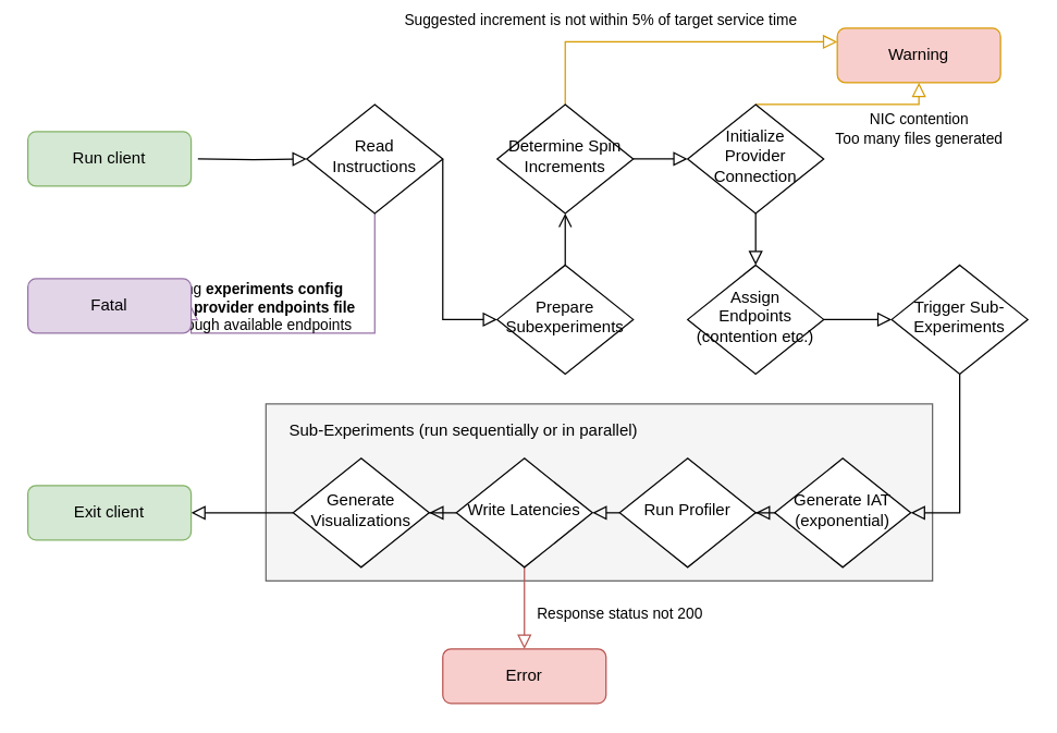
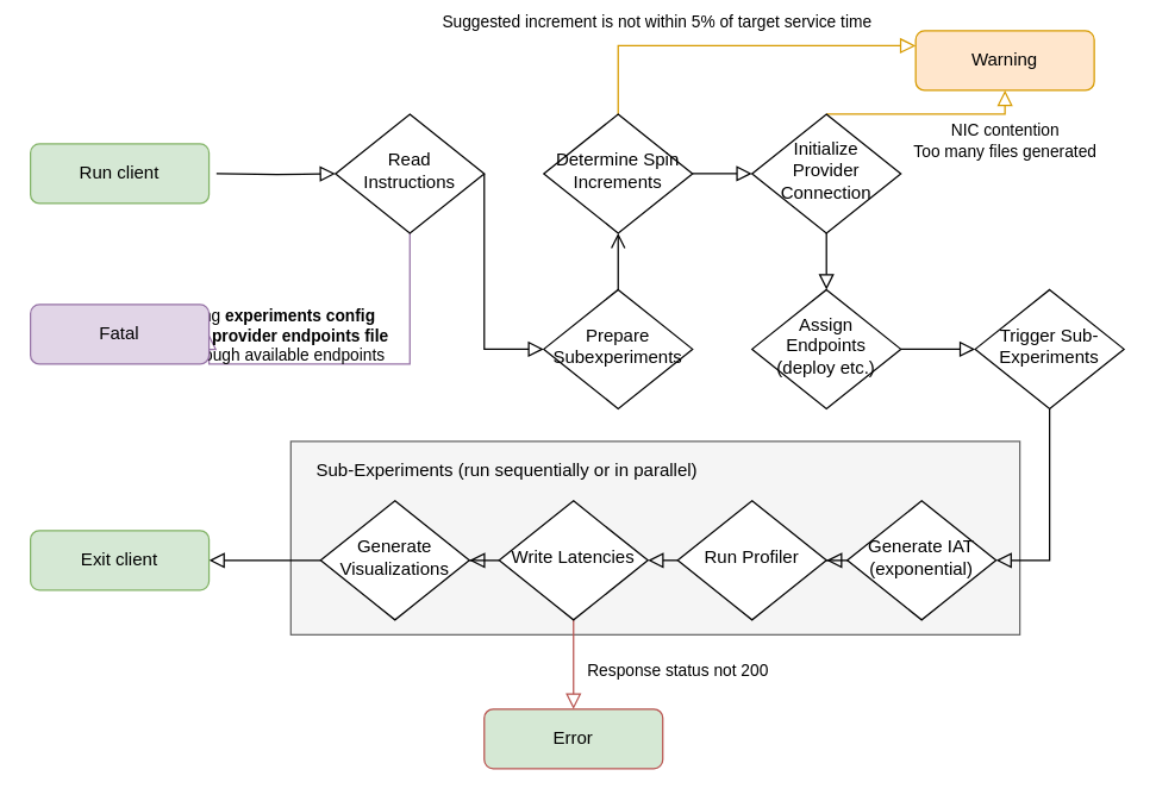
  <mxCell id="0" />
  <mxCell id="1" parent="0" />
  <mxCell id="2" value="&lt;div align=&quot;left&quot;&gt;&lt;br&gt;&lt;/div&gt;" style="rounded=0;whiteSpace=wrap;html=1;labelBackgroundColor=none;fillColor=#f5f5f5;strokeColor=#666666;fontColor=#333333;" parent="1" vertex="1"><mxGeometry x="195" y="296" width="490" height="130" as="geometry" /></mxCell>
  <mxCell id="3" value="" style="rounded=0;html=1;jettySize=auto;orthogonalLoop=1;fontSize=11;endArrow=block;endFill=0;endSize=8;strokeWidth=1;shadow=0;labelBackgroundColor=none;edgeStyle=orthogonalEdgeStyle;entryX=0;entryY=0.5;entryDx=0;entryDy=0;" parent="1" target="8" edge="1"><mxGeometry relative="1" as="geometry"><mxPoint x="145" y="116" as="sourcePoint" /></mxGeometry></mxCell>
  <mxCell id="4" value="Run client" style="rounded=1;whiteSpace=wrap;html=1;fontSize=12;glass=0;strokeWidth=1;shadow=0;fillColor=#d5e8d4;strokeColor=#82b366;" parent="1" vertex="1"><mxGeometry x="20" y="96" width="120" height="40" as="geometry" /></mxCell>
  <mxCell id="5" value="Missing &lt;b&gt;experiments config&lt;/b&gt;&lt;div&gt;Missing &lt;b&gt;provider endpoints file&lt;/b&gt;&lt;br&gt;&lt;/div&gt;&lt;div&gt;Not enough available endpoints&lt;br&gt;&lt;/div&gt;" style="edgeStyle=orthogonalEdgeStyle;rounded=0;html=1;jettySize=auto;orthogonalLoop=1;fontSize=11;endArrow=block;endFill=0;endSize=8;strokeWidth=1;shadow=0;labelBackgroundColor=none;entryX=1;entryY=0.5;entryDx=0;entryDy=0;exitX=0.5;exitY=1;exitDx=0;exitDy=0;fillColor=#e1d5e7;strokeColor=#9673a6;" parent="1" source="8" target="9" edge="1"><mxGeometry x="1" y="-51" relative="1" as="geometry"><mxPoint x="-10" y="1" as="offset" /><mxPoint x="155" y="236" as="targetPoint" /><Array as="points"><mxPoint x="275" y="244" /></Array></mxGeometry></mxCell>
  <mxCell id="6" value="&lt;div&gt;NIC contention&lt;/div&gt;&lt;div&gt;Too many files generated&lt;br&gt;&lt;/div&gt;" style="edgeStyle=orthogonalEdgeStyle;rounded=0;orthogonalLoop=1;jettySize=auto;html=1;labelBackgroundColor=none;endArrow=block;endFill=0;endSize=8;startSize=8;entryX=0.5;entryY=1;entryDx=0;entryDy=0;exitX=0.5;exitY=0;exitDx=0;exitDy=0;fillColor=#ffe6cc;strokeColor=#d79b00;" parent="1" source="32" target="13" edge="1"><mxGeometry x="0.765" y="-18" relative="1" as="geometry"><Array as="points"><mxPoint x="675" y="76" /></Array><mxPoint x="-18" y="18" as="offset" /><mxPoint x="585" y="174" as="sourcePoint" /></mxGeometry></mxCell>
  <mxCell id="7" value="" style="edgeStyle=orthogonalEdgeStyle;rounded=0;orthogonalLoop=1;jettySize=auto;html=1;labelBackgroundColor=none;startSize=8;endArrow=block;endFill=0;endSize=8;fontColor=#000000;entryX=0;entryY=0.5;entryDx=0;entryDy=0;exitX=1;exitY=0.5;exitDx=0;exitDy=0;" parent="1" source="8" target="16" edge="1"><mxGeometry relative="1" as="geometry"><Array as="points"><mxPoint x="325" y="116" /><mxPoint x="325" y="206" /></Array></mxGeometry></mxCell>
  <mxCell id="8" value="Read Instructions" style="rhombus;whiteSpace=wrap;html=1;shadow=0;fontFamily=Helvetica;fontSize=12;align=center;strokeWidth=1;spacing=6;spacingTop=-4;" parent="1" vertex="1"><mxGeometry x="225" y="76" width="100" height="80" as="geometry" /></mxCell>
  <mxCell id="9" value="Fatal" style="rounded=1;whiteSpace=wrap;html=1;fontSize=12;glass=0;strokeWidth=1;shadow=0;fillColor=#e1d5e7;strokeColor=#9673a6;" parent="1" vertex="1"><mxGeometry x="20" y="204" width="120" height="40" as="geometry" /></mxCell>
  <mxCell id="10" value="" style="edgeStyle=orthogonalEdgeStyle;rounded=0;orthogonalLoop=1;jettySize=auto;html=1;labelBackgroundColor=none;startSize=8;endArrow=block;endFill=0;endSize=8;fontColor=#000000;exitX=0.5;exitY=1;exitDx=0;exitDy=0;entryX=1;entryY=0.5;entryDx=0;entryDy=0;" parent="1" source="11" target="18" edge="1"><mxGeometry relative="1" as="geometry"><mxPoint x="705" y="296" as="sourcePoint" /><Array as="points"><mxPoint x="705" y="376" /></Array></mxGeometry></mxCell>
  <mxCell id="11" value="Trigger Sub-Experiments" style="rhombus;whiteSpace=wrap;html=1;shadow=0;fontFamily=Helvetica;fontSize=12;align=center;strokeWidth=1;spacing=6;spacingTop=-4;" parent="1" vertex="1"><mxGeometry x="655" y="194" width="100" height="80" as="geometry" /></mxCell>
- <mxCell id="12" value="Error" style="rounded=1;whiteSpace=wrap;html=1;fontSize=12;glass=0;strokeWidth=1;shadow=0;fillColor=#f8cecc;strokeColor=#b85450;" parent="1" vertex="1"><mxGeometry x="325" y="476" width="120" height="40" as="geometry" /></mxCell>
- <mxCell id="13" value="Warning" style="rounded=1;whiteSpace=wrap;html=1;fontSize=12;glass=0;strokeWidth=1;shadow=0;labelBackgroundColor=none;fillColor=#f8cecc;strokeColor=#d79b00;" parent="1" vertex="1"><mxGeometry x="615" y="20" width="120" height="40" as="geometry" /></mxCell>
+ <mxCell id="12" value="Error" style="rounded=1;whiteSpace=wrap;html=1;fontSize=12;glass=0;strokeWidth=1;shadow=0;fillColor=#d5e8d4;strokeColor=#b85450;" parent="1" vertex="1"><mxGeometry x="325" y="476" width="120" height="40" as="geometry" /></mxCell>
+ <mxCell id="13" value="Warning" style="rounded=1;whiteSpace=wrap;html=1;fontSize=12;glass=0;strokeWidth=1;shadow=0;labelBackgroundColor=none;fillColor=#ffe6cc;strokeColor=#d79b00;" parent="1" vertex="1"><mxGeometry x="615" y="20" width="120" height="40" as="geometry" /></mxCell>
  <mxCell id="14" value="" style="edgeStyle=orthogonalEdgeStyle;rounded=0;orthogonalLoop=1;jettySize=auto;html=1;labelBackgroundColor=none;fontColor=#000000;endArrow=open;endFill=0;endSize=8;startSize=8;exitX=0.5;exitY=0;exitDx=0;exitDy=0;entryX=0.5;entryY=1;entryDx=0;entryDy=0;" parent="1" source="16" target="28" edge="1"><mxGeometry relative="1" as="geometry"><Array as="points" /></mxGeometry></mxCell>
  <mxCell id="15" value="Suggested increment is not within 5% of target service time" style="edgeStyle=orthogonalEdgeStyle;rounded=0;orthogonalLoop=1;jettySize=auto;html=1;labelBackgroundColor=none;startSize=8;endArrow=block;endFill=0;endSize=8;fontColor=#000000;entryX=0;entryY=0.25;entryDx=0;entryDy=0;exitX=0.5;exitY=0;exitDx=0;exitDy=0;fillColor=#ffe6cc;strokeColor=#d79b00;" parent="1" edge="1" target="13" source="28"><mxGeometry x="-0.416" y="16" relative="1" as="geometry"><mxPoint x="485" y="166" as="sourcePoint" /><mxPoint x="485" y="96" as="targetPoint" /><mxPoint as="offset" /></mxGeometry></mxCell>
  <mxCell id="16" value="Prepare Subexperiments" style="rhombus;whiteSpace=wrap;html=1;shadow=0;fontFamily=Helvetica;fontSize=12;align=center;strokeWidth=1;spacing=6;spacingTop=-4;" parent="1" vertex="1"><mxGeometry x="365" y="194" width="100" height="80" as="geometry" /></mxCell>
  <mxCell id="17" value="" style="edgeStyle=orthogonalEdgeStyle;rounded=0;orthogonalLoop=1;jettySize=auto;html=1;labelBackgroundColor=none;startSize=8;endArrow=block;endFill=0;endSize=8;fontColor=#000000;" parent="1" source="18" target="20" edge="1"><mxGeometry relative="1" as="geometry" /></mxCell>
  <mxCell id="18" value="Generate IAT (exponential)" style="rhombus;whiteSpace=wrap;html=1;shadow=0;fontFamily=Helvetica;fontSize=12;align=center;strokeWidth=1;spacing=6;spacingTop=-4;" parent="1" vertex="1"><mxGeometry x="569" y="336" width="100" height="80" as="geometry" /></mxCell>
  <mxCell id="19" value="" style="edgeStyle=orthogonalEdgeStyle;rounded=0;orthogonalLoop=1;jettySize=auto;html=1;labelBackgroundColor=none;startSize=8;endArrow=block;endFill=0;endSize=8;fontColor=#000000;exitX=0;exitY=0.5;exitDx=0;exitDy=0;entryX=1;entryY=0.5;entryDx=0;entryDy=0;" parent="1" source="20" target="23" edge="1"><mxGeometry relative="1" as="geometry"><Array as="points"><mxPoint x="455" y="376" /><mxPoint x="455" y="376" /></Array></mxGeometry></mxCell>
  <mxCell id="20" value="Run Profiler" style="rhombus;whiteSpace=wrap;html=1;shadow=0;fontFamily=Helvetica;fontSize=12;align=center;strokeWidth=1;spacing=6;spacingTop=-4;" parent="1" vertex="1"><mxGeometry x="455" y="336" width="100" height="80" as="geometry" /></mxCell>
  <mxCell id="21" value="Response status not 200" style="edgeStyle=orthogonalEdgeStyle;rounded=0;sketch=0;orthogonalLoop=1;jettySize=auto;html=1;labelBackgroundColor=none;startSize=8;endArrow=block;endFill=0;endSize=8;fontColor=#000000;fillColor=#f8cecc;strokeColor=#b85450;" parent="1" source="23" target="12" edge="1"><mxGeometry x="0.143" y="70" relative="1" as="geometry"><mxPoint as="offset" /></mxGeometry></mxCell>
  <mxCell id="22" value="" style="edgeStyle=orthogonalEdgeStyle;rounded=0;sketch=0;orthogonalLoop=1;jettySize=auto;html=1;labelBackgroundColor=none;startSize=8;endArrow=block;endFill=0;endSize=8;fontColor=#000000;" parent="1" source="23" target="26" edge="1"><mxGeometry relative="1" as="geometry" /></mxCell>
  <mxCell id="23" value="Write Latencies" style="rhombus;whiteSpace=wrap;html=1;shadow=0;fontFamily=Helvetica;fontSize=12;align=center;strokeWidth=1;spacing=6;spacingTop=-4;" parent="1" vertex="1"><mxGeometry x="335" y="336" width="100" height="80" as="geometry" /></mxCell>
  <mxCell id="24" value="Sub-Experiments (run sequentially or in parallel)" style="text;html=1;align=center;verticalAlign=middle;resizable=0;points=[];autosize=1;fontColor=#000000;" parent="1" vertex="1"><mxGeometry x="205" y="306" width="270" height="20" as="geometry" /></mxCell>
  <mxCell id="25" value="" style="edgeStyle=orthogonalEdgeStyle;rounded=0;orthogonalLoop=1;jettySize=auto;html=1;startSize=8;endArrow=block;endFill=0;endSize=8;" edge="1" parent="1" source="26" target="33"><mxGeometry relative="1" as="geometry" /></mxCell>
  <mxCell id="26" value="Generate Visualizations" style="rhombus;whiteSpace=wrap;html=1;shadow=0;fontFamily=Helvetica;fontSize=12;align=center;strokeWidth=1;spacing=6;spacingTop=-4;" parent="1" vertex="1"><mxGeometry x="215" y="336" width="100" height="80" as="geometry" /></mxCell>
  <mxCell id="27" value="" style="edgeStyle=orthogonalEdgeStyle;rounded=0;orthogonalLoop=1;jettySize=auto;html=1;startSize=8;endArrow=block;endFill=0;endSize=8;" edge="1" parent="1" source="28" target="32"><mxGeometry relative="1" as="geometry" /></mxCell>
  <mxCell id="28" value="Determine Spin Increments" style="rhombus;whiteSpace=wrap;html=1;shadow=0;fontFamily=Helvetica;fontSize=12;align=center;strokeWidth=1;spacing=6;spacingTop=-4;" vertex="1" parent="1"><mxGeometry x="365" y="76" width="100" height="80" as="geometry" /></mxCell>
  <mxCell id="29" value="" style="edgeStyle=orthogonalEdgeStyle;rounded=0;orthogonalLoop=1;jettySize=auto;html=1;startSize=8;endArrow=block;endFill=0;endSize=8;" edge="1" parent="1" source="30" target="11"><mxGeometry relative="1" as="geometry" /></mxCell>
- <mxCell id="30" value="Assign Endpoints (contention etc.)" style="rhombus;whiteSpace=wrap;html=1;shadow=0;fontFamily=Helvetica;fontSize=12;align=center;strokeWidth=1;spacing=6;spacingTop=-4;" vertex="1" parent="1"><mxGeometry x="505" y="194" width="100" height="80" as="geometry" /></mxCell>
+ <mxCell id="30" value="Assign Endpoints (deploy etc.)" style="rhombus;whiteSpace=wrap;html=1;shadow=0;fontFamily=Helvetica;fontSize=12;align=center;strokeWidth=1;spacing=6;spacingTop=-4;" vertex="1" parent="1"><mxGeometry x="505" y="194" width="100" height="80" as="geometry" /></mxCell>
  <mxCell id="31" value="" style="edgeStyle=orthogonalEdgeStyle;rounded=0;orthogonalLoop=1;jettySize=auto;html=1;startSize=8;endArrow=block;endFill=0;endSize=8;" edge="1" parent="1" source="32" target="30"><mxGeometry relative="1" as="geometry" /></mxCell>
  <mxCell id="32" value="Initialize Provider Connection" style="rhombus;whiteSpace=wrap;html=1;shadow=0;fontFamily=Helvetica;fontSize=12;align=center;strokeWidth=1;spacing=6;spacingTop=-4;" vertex="1" parent="1"><mxGeometry x="505" y="76" width="100" height="80" as="geometry" /></mxCell>
  <mxCell id="33" value="Exit client" style="rounded=1;whiteSpace=wrap;html=1;fontSize=12;glass=0;strokeWidth=1;shadow=0;fillColor=#d5e8d4;strokeColor=#82b366;" vertex="1" parent="1"><mxGeometry x="20" y="356" width="120" height="40" as="geometry" /></mxCell>
